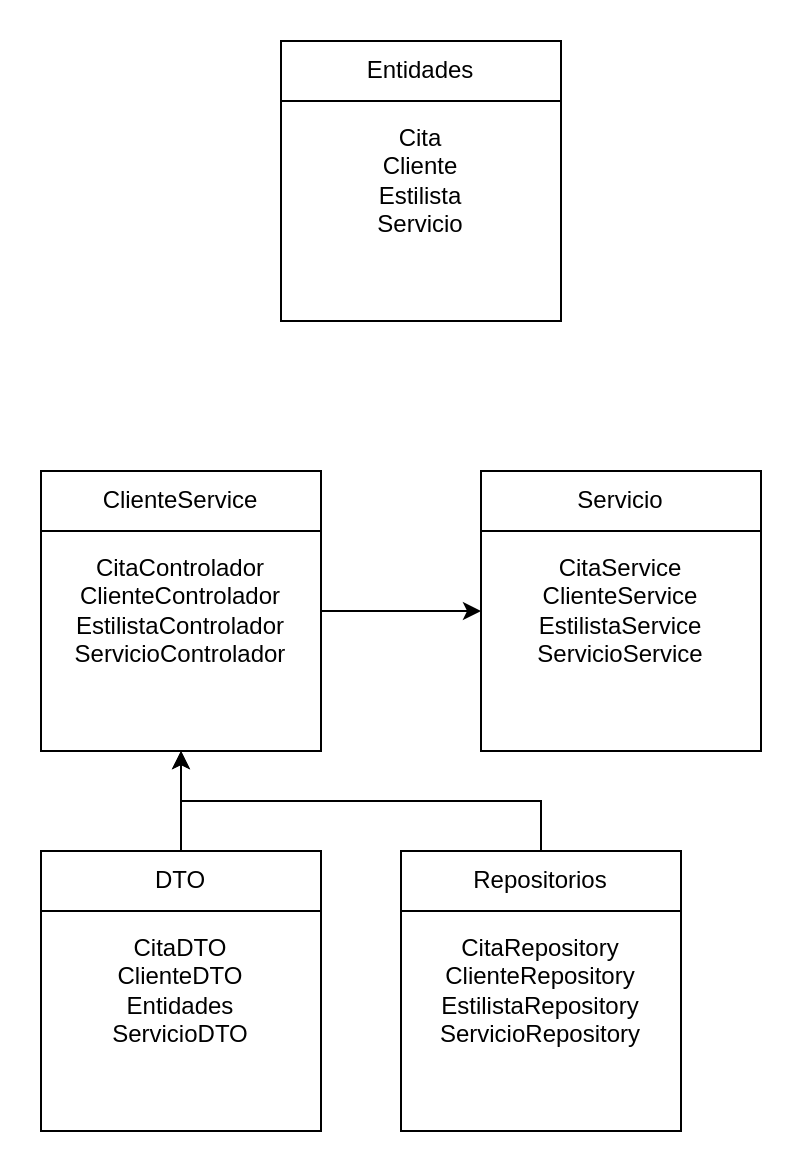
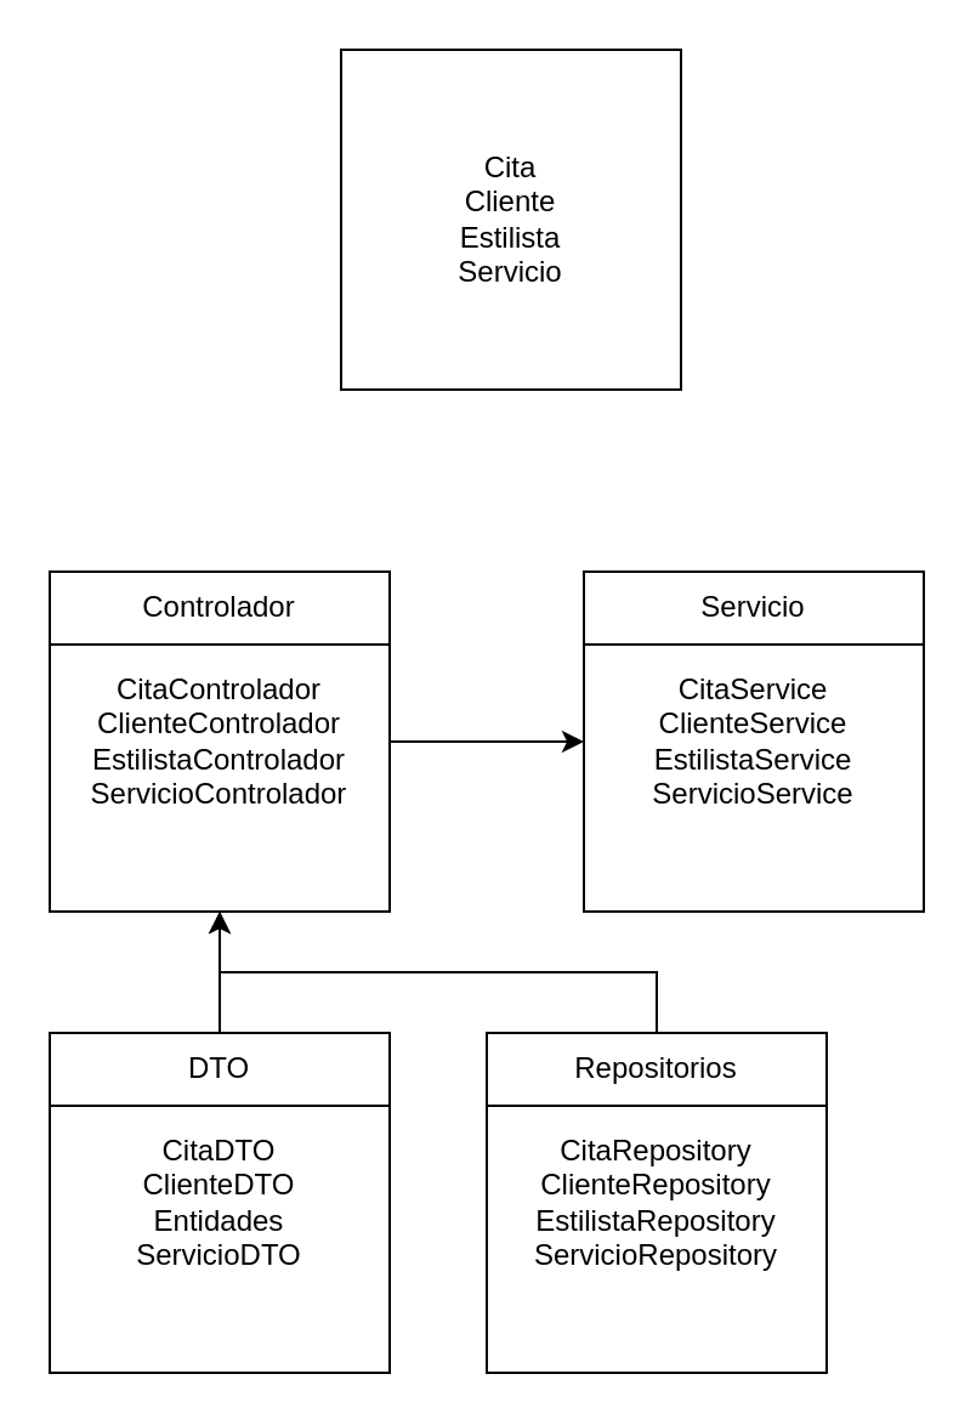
  <mxCell id="0" />
  <mxCell id="1" parent="0" />
  <mxCell id="2" style="edgeStyle=orthogonalEdgeStyle;rounded=0;orthogonalLoop=1;jettySize=auto;html=1;" edge="1" parent="1" source="3" target="10"><mxGeometry relative="1" as="geometry" /></mxCell>
  <mxCell id="3" value="CitaControlador&lt;div&gt;ClienteControlador&lt;/div&gt;&lt;div&gt;EstilistaControlador&lt;/div&gt;&lt;div&gt;ServicioControlador&lt;/div&gt;" style="whiteSpace=wrap;html=1;aspect=fixed;" parent="1" vertex="1"><mxGeometry x="20" y="235" width="140" height="140" as="geometry" /></mxCell>
- <mxCell id="4" value="ClienteService" style="rounded=0;whiteSpace=wrap;html=1;" parent="1" vertex="1"><mxGeometry x="20" y="235" width="140" height="30" as="geometry" /></mxCell>
+ <mxCell id="4" value="Controlador" style="rounded=0;whiteSpace=wrap;html=1;" parent="1" vertex="1"><mxGeometry x="20" y="235" width="140" height="30" as="geometry" /></mxCell>
  <mxCell id="5" value="Cita&lt;div&gt;Cliente&lt;/div&gt;&lt;div&gt;Estilista&lt;/div&gt;&lt;div&gt;Servicio&lt;/div&gt;" style="whiteSpace=wrap;html=1;aspect=fixed;" parent="1" vertex="1"><mxGeometry x="140" y="20" width="140" height="140" as="geometry" /></mxCell>
- <mxCell id="6" value="Entidades" style="rounded=0;whiteSpace=wrap;html=1;" parent="1" vertex="1"><mxGeometry x="140" y="20" width="140" height="30" as="geometry" /></mxCell>
  <mxCell id="7" value="CitaRepository&lt;div&gt;ClienteRepository&lt;/div&gt;&lt;div&gt;EstilistaRepository&lt;/div&gt;&lt;div&gt;ServicioRepository&lt;/div&gt;" style="whiteSpace=wrap;html=1;aspect=fixed;" parent="1" vertex="1"><mxGeometry x="200" y="425" width="140" height="140" as="geometry" /></mxCell>
  <mxCell id="8" style="edgeStyle=orthogonalEdgeStyle;rounded=0;orthogonalLoop=1;jettySize=auto;html=1;exitX=0.5;exitY=0;exitDx=0;exitDy=0;entryX=0.5;entryY=1;entryDx=0;entryDy=0;" edge="1" parent="1" source="9" target="3"><mxGeometry relative="1" as="geometry" /></mxCell>
  <mxCell id="9" value="Repositorios" style="rounded=0;whiteSpace=wrap;html=1;" parent="1" vertex="1"><mxGeometry x="200" y="425" width="140" height="30" as="geometry" /></mxCell>
  <mxCell id="10" value="CitaService&lt;div&gt;ClienteService&lt;/div&gt;&lt;div&gt;EstilistaService&lt;/div&gt;&lt;div&gt;ServicioService&lt;/div&gt;" style="whiteSpace=wrap;html=1;aspect=fixed;" parent="1" vertex="1"><mxGeometry x="240" y="235" width="140" height="140" as="geometry" /></mxCell>
  <mxCell id="11" value="Servicio" style="rounded=0;whiteSpace=wrap;html=1;" parent="1" vertex="1"><mxGeometry x="240" y="235" width="140" height="30" as="geometry" /></mxCell>
  <mxCell id="12" value="CitaDTO&lt;div&gt;ClienteDTO&lt;/div&gt;&lt;div&gt;Entidades&lt;/div&gt;&lt;div&gt;ServicioDTO&lt;/div&gt;" style="whiteSpace=wrap;html=1;aspect=fixed;" parent="1" vertex="1"><mxGeometry x="20" y="425" width="140" height="140" as="geometry" /></mxCell>
  <mxCell id="13" style="edgeStyle=orthogonalEdgeStyle;rounded=0;orthogonalLoop=1;jettySize=auto;html=1;" edge="1" parent="1" source="14" target="3"><mxGeometry relative="1" as="geometry" /></mxCell>
  <mxCell id="14" value="DTO" style="rounded=0;whiteSpace=wrap;html=1;" parent="1" vertex="1"><mxGeometry x="20" y="425" width="140" height="30" as="geometry" /></mxCell>
